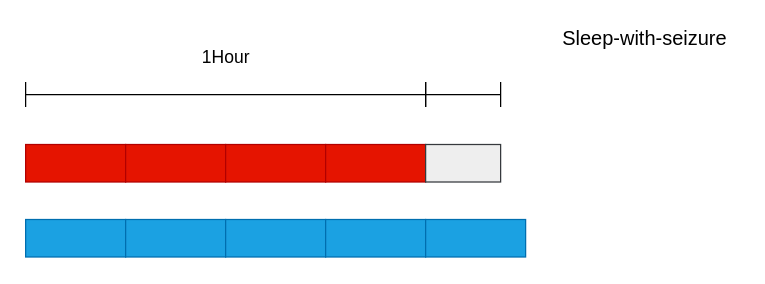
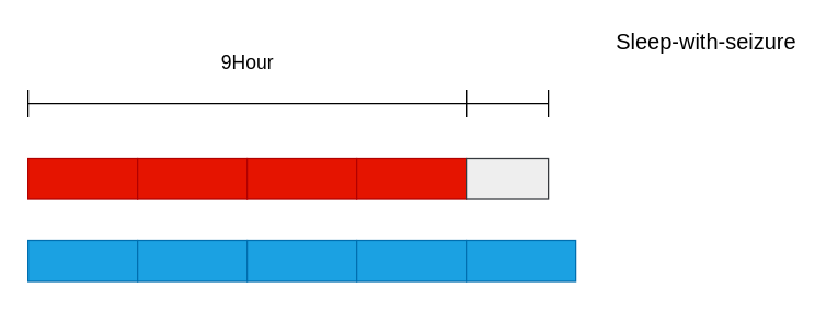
  <mxCell id="0" />
  <mxCell id="1" parent="0" />
  <mxCell id="2" value="&lt;font style=&quot;font-size: 16px&quot;&gt;Sleep-with-seizure&lt;/font&gt;" style="text;html=1;align=center;verticalAlign=middle;resizable=0;points=[];autosize=1;" vertex="1" parent="1"><mxGeometry x="440" y="20" width="150" height="20" as="geometry" /></mxCell>
  <mxCell id="3" value="" style="group" vertex="1" connectable="0" parent="1"><mxGeometry x="20" y="115" width="380" height="30" as="geometry" /></mxCell>
  <mxCell id="4" value="" style="rounded=0;whiteSpace=wrap;html=1;fillColor=#e51400;strokeColor=#B20000;fontColor=#ffffff;" vertex="1" parent="3"><mxGeometry width="80" height="30" as="geometry" /></mxCell>
  <mxCell id="5" value="" style="rounded=0;whiteSpace=wrap;html=1;fillColor=#e51400;strokeColor=#B20000;fontColor=#ffffff;" vertex="1" parent="3"><mxGeometry x="80" width="80" height="30" as="geometry" /></mxCell>
  <mxCell id="6" value="" style="rounded=0;whiteSpace=wrap;html=1;fillColor=#e51400;strokeColor=#B20000;fontColor=#ffffff;" vertex="1" parent="3"><mxGeometry x="160" width="80" height="30" as="geometry" /></mxCell>
  <mxCell id="7" value="" style="rounded=0;whiteSpace=wrap;html=1;fillColor=#e51400;strokeColor=#B20000;fontColor=#ffffff;" vertex="1" parent="3"><mxGeometry x="240" width="80" height="30" as="geometry" /></mxCell>
  <mxCell id="8" value="" style="rounded=0;whiteSpace=wrap;html=1;fillColor=#eeeeee;strokeColor=#36393d;" vertex="1" parent="3"><mxGeometry x="320" width="60" height="30" as="geometry" /></mxCell>
  <mxCell id="9" value="" style="rounded=0;whiteSpace=wrap;html=1;fillColor=#1ba1e2;strokeColor=#006EAF;fontColor=#ffffff;" vertex="1" parent="1"><mxGeometry x="20" y="175" width="80" height="30" as="geometry" /></mxCell>
  <mxCell id="10" value="" style="rounded=0;whiteSpace=wrap;html=1;fillColor=#1ba1e2;strokeColor=#006EAF;fontColor=#ffffff;" vertex="1" parent="1"><mxGeometry x="100" y="175" width="80" height="30" as="geometry" /></mxCell>
  <mxCell id="11" value="" style="rounded=0;whiteSpace=wrap;html=1;fillColor=#1ba1e2;strokeColor=#006EAF;fontColor=#ffffff;" vertex="1" parent="1"><mxGeometry x="180" y="175" width="80" height="30" as="geometry" /></mxCell>
  <mxCell id="12" value="" style="rounded=0;whiteSpace=wrap;html=1;fillColor=#1ba1e2;strokeColor=#006EAF;fontColor=#ffffff;" vertex="1" parent="1"><mxGeometry x="260" y="175" width="80" height="30" as="geometry" /></mxCell>
  <mxCell id="13" value="" style="rounded=0;whiteSpace=wrap;html=1;fillColor=#1ba1e2;strokeColor=#006EAF;fontColor=#ffffff;" vertex="1" parent="1"><mxGeometry x="340" y="175" width="80" height="30" as="geometry" /></mxCell>
  <mxCell id="14" value="" style="shape=crossbar;whiteSpace=wrap;html=1;rounded=1;" vertex="1" parent="1"><mxGeometry x="20" y="65" width="320" height="20" as="geometry" /></mxCell>
- <mxCell id="15" value="&lt;font style=&quot;font-size: 14px&quot;&gt;1Hour&lt;/font&gt;" style="text;html=1;align=center;verticalAlign=middle;resizable=0;points=[];autosize=1;" vertex="1" parent="1"><mxGeometry x="155" y="35" width="50" height="20" as="geometry" /></mxCell>
+ <mxCell id="15" value="&lt;font style=&quot;font-size: 14px&quot;&gt;9Hour&lt;/font&gt;" style="text;html=1;align=center;verticalAlign=middle;resizable=0;points=[];autosize=1;" vertex="1" parent="1"><mxGeometry x="155" y="35" width="50" height="20" as="geometry" /></mxCell>
  <mxCell id="16" value="" style="shape=crossbar;whiteSpace=wrap;html=1;rounded=1;" vertex="1" parent="1"><mxGeometry x="340" y="65" width="60" height="20" as="geometry" /></mxCell>
